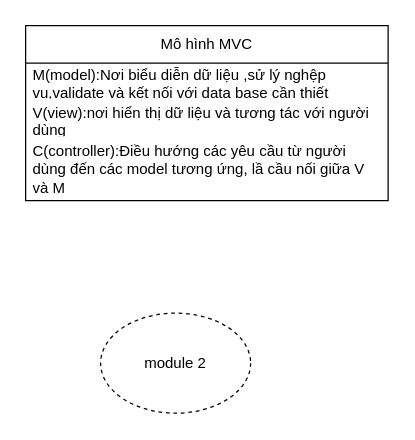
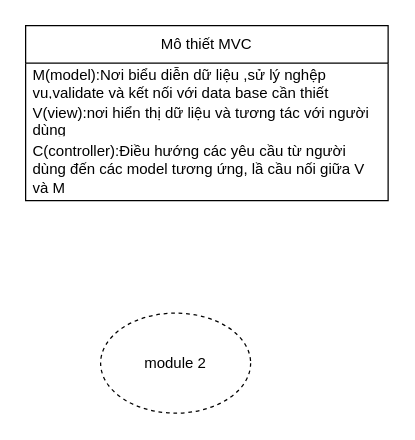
  <mxCell id="0" />
  <mxCell id="1" parent="0" />
  <mxCell id="2" value="module 2" style="ellipse;whiteSpace=wrap;html=1;dashed=1;" vertex="1" parent="1"><mxGeometry x="80" y="250" width="120" height="80" as="geometry" /></mxCell>
- <mxCell id="3" value="Mô hình&amp;nbsp;MVC" style="swimlane;fontStyle=0;childLayout=stackLayout;horizontal=1;startSize=30;horizontalStack=0;resizeParent=1;resizeParentMax=0;resizeLast=0;collapsible=1;marginBottom=0;whiteSpace=wrap;html=1;" vertex="1" parent="1"><mxGeometry x="20" y="20" width="290" height="140" as="geometry" /></mxCell>
+ <mxCell id="3" value="Mô thiết&amp;nbsp;MVC" style="swimlane;fontStyle=0;childLayout=stackLayout;horizontal=1;startSize=30;horizontalStack=0;resizeParent=1;resizeParentMax=0;resizeLast=0;collapsible=1;marginBottom=0;whiteSpace=wrap;html=1;" vertex="1" parent="1"><mxGeometry x="20" y="20" width="290" height="140" as="geometry" /></mxCell>
  <mxCell id="4" value="M(model):Nơi biểu diễn dữ liệu ,sử lý nghệp vụ,validate và kết nối với data base cần thiết&amp;nbsp;" style="text;strokeColor=none;fillColor=none;align=left;verticalAlign=middle;spacingLeft=4;spacingRight=4;overflow=hidden;points=[[0,0.5],[1,0.5]];portConstraint=eastwest;rotatable=0;whiteSpace=wrap;html=1;" vertex="1" parent="3"><mxGeometry y="30" width="290" height="30" as="geometry" /></mxCell>
  <mxCell id="5" value="V(view):nơi hiển thị dữ liệu và tương tác với người dùng" style="text;strokeColor=none;fillColor=none;align=left;verticalAlign=middle;spacingLeft=4;spacingRight=4;overflow=hidden;points=[[0,0.5],[1,0.5]];portConstraint=eastwest;rotatable=0;whiteSpace=wrap;html=1;" vertex="1" parent="3"><mxGeometry y="60" width="290" height="30" as="geometry" /></mxCell>
  <mxCell id="6" value="C(controller):Điều hướng các yêu cầu từ người dùng đến các model tương ứng, lầ cầu nối giữa V và M" style="text;strokeColor=none;fillColor=none;align=left;verticalAlign=middle;spacingLeft=4;spacingRight=4;overflow=hidden;points=[[0,0.5],[1,0.5]];portConstraint=eastwest;rotatable=0;whiteSpace=wrap;html=1;" vertex="1" parent="3"><mxGeometry y="90" width="290" height="50" as="geometry" /></mxCell>
